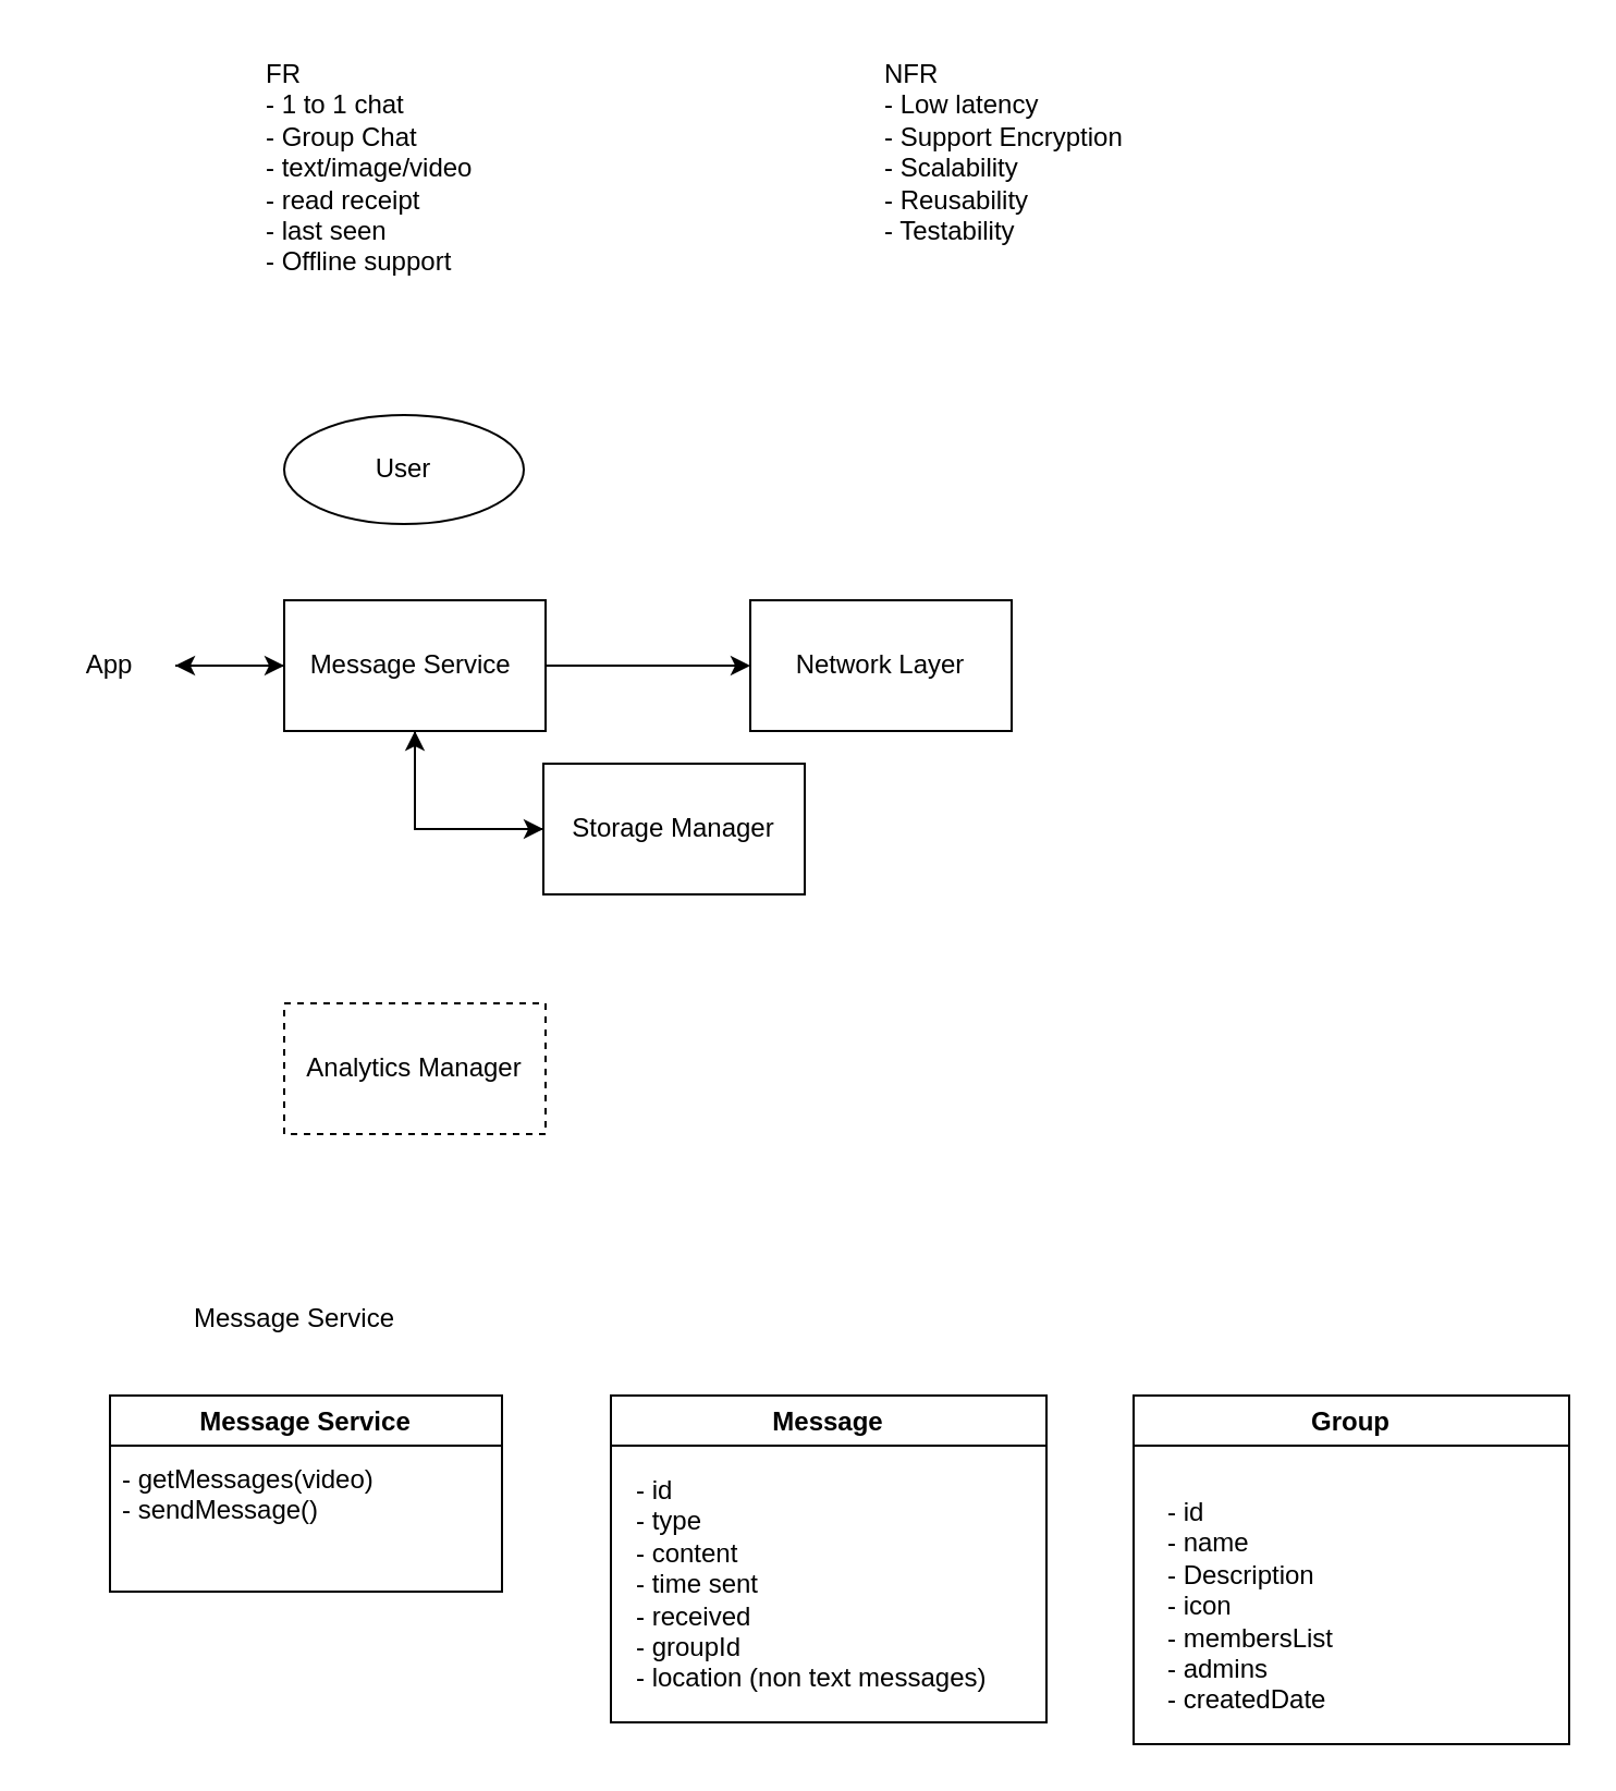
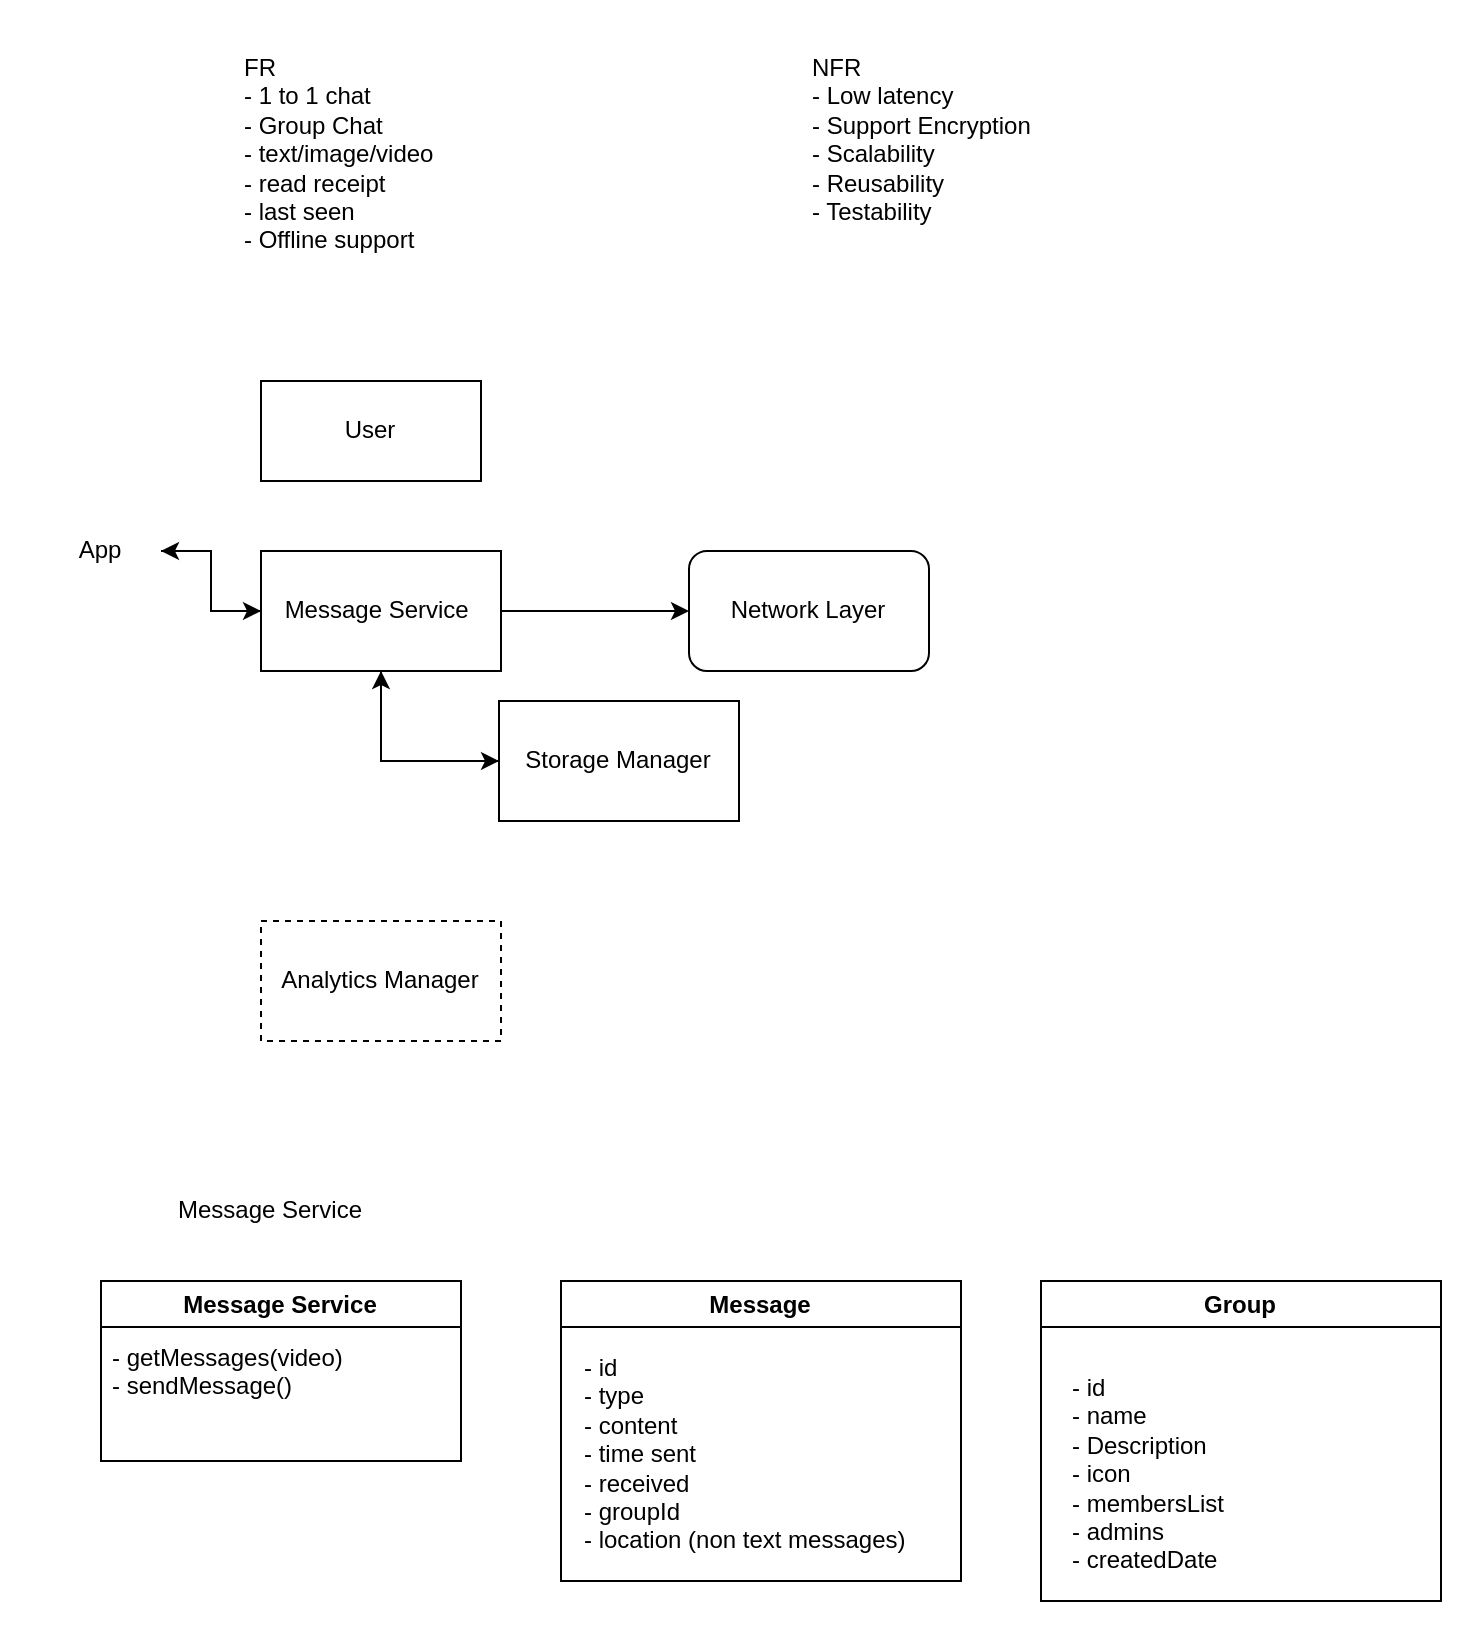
  <mxCell id="0" />
  <mxCell id="1" parent="0" />
  <mxCell id="2" value="FR&lt;br&gt;- 1 to 1 chat&lt;br&gt;- Group Chat&lt;br&gt;- text/image/video&lt;br&gt;- read receipt&lt;br&gt;- last seen&lt;br&gt;- Offline support" style="text;html=1;strokeColor=none;fillColor=none;align=left;verticalAlign=top;whiteSpace=wrap;rounded=0;" vertex="1" parent="1"><mxGeometry x="120" y="20" width="210" height="120" as="geometry" /></mxCell>
  <mxCell id="3" value="NFR&lt;br&gt;- Low latency&lt;br&gt;- Support Encryption&amp;nbsp;&lt;br&gt;- Scalability&amp;nbsp;&lt;br&gt;- Reusability&amp;nbsp;&lt;br&gt;- Testability&amp;nbsp;" style="text;html=1;strokeColor=none;fillColor=none;align=left;verticalAlign=top;whiteSpace=wrap;rounded=0;" vertex="1" parent="1"><mxGeometry x="404" y="20" width="204" height="120" as="geometry" /></mxCell>
- <mxCell id="4" value="User" style="ellipse;whiteSpace=wrap;html=1;" vertex="1" parent="1"><mxGeometry x="130" y="190" width="110" height="50" as="geometry" /></mxCell>
+ <mxCell id="4" value="User" style="rounded=0;whiteSpace=wrap;html=1;" vertex="1" parent="1"><mxGeometry x="130" y="190" width="110" height="50" as="geometry" /></mxCell>
  <mxCell id="5" style="edgeStyle=orthogonalEdgeStyle;rounded=0;orthogonalLoop=1;jettySize=auto;html=1;entryX=1;entryY=0.5;entryDx=0;entryDy=0;" edge="1" parent="1" source="8" target="10"><mxGeometry relative="1" as="geometry" /></mxCell>
  <mxCell id="6" style="edgeStyle=orthogonalEdgeStyle;rounded=0;orthogonalLoop=1;jettySize=auto;html=1;entryX=0;entryY=0.5;entryDx=0;entryDy=0;" edge="1" parent="1" source="8" target="13"><mxGeometry relative="1" as="geometry" /></mxCell>
  <mxCell id="7" style="edgeStyle=orthogonalEdgeStyle;rounded=0;orthogonalLoop=1;jettySize=auto;html=1;entryX=0;entryY=0.5;entryDx=0;entryDy=0;" edge="1" parent="1" source="8" target="11"><mxGeometry relative="1" as="geometry" /></mxCell>
  <mxCell id="8" value="Message Service&amp;nbsp;" style="rounded=0;whiteSpace=wrap;html=1;" vertex="1" parent="1"><mxGeometry x="130" y="275" width="120" height="60" as="geometry" /></mxCell>
  <mxCell id="9" style="edgeStyle=orthogonalEdgeStyle;rounded=0;orthogonalLoop=1;jettySize=auto;html=1;entryX=0;entryY=0.5;entryDx=0;entryDy=0;" edge="1" parent="1" source="10" target="8"><mxGeometry relative="1" as="geometry" /></mxCell>
- <mxCell id="10" value="App" style="text;html=1;strokeColor=none;fillColor=none;align=center;verticalAlign=middle;whiteSpace=wrap;rounded=0;" vertex="1" parent="1"><mxGeometry x="20" y="290" width="60" height="30" as="geometry" /></mxCell>
- <mxCell id="11" value="Network Layer" style="rounded=0;whiteSpace=wrap;html=1;" vertex="1" parent="1"><mxGeometry x="344" y="275" width="120" height="60" as="geometry" /></mxCell>
+ <mxCell id="10" value="App" style="text;html=1;strokeColor=none;fillColor=none;align=center;verticalAlign=middle;whiteSpace=wrap;rounded=0;" vertex="1" parent="1"><mxGeometry x="20" y="260" width="60" height="30" as="geometry" /></mxCell>
+ <mxCell id="11" value="Network Layer" style="whiteSpace=wrap;html=1;rounded=1;" vertex="1" parent="1"><mxGeometry x="344" y="275" width="120" height="60" as="geometry" /></mxCell>
  <mxCell id="12" style="edgeStyle=orthogonalEdgeStyle;rounded=0;orthogonalLoop=1;jettySize=auto;html=1;entryX=0.5;entryY=1;entryDx=0;entryDy=0;" edge="1" parent="1" source="13" target="8"><mxGeometry relative="1" as="geometry"><Array as="points"><mxPoint x="190" y="380" /></Array></mxGeometry></mxCell>
  <mxCell id="13" value="Storage Manager" style="rounded=0;whiteSpace=wrap;html=1;" vertex="1" parent="1"><mxGeometry x="249" y="350" width="120" height="60" as="geometry" /></mxCell>
  <mxCell id="14" value="Analytics Manager" style="rounded=0;whiteSpace=wrap;html=1;dashed=1;" vertex="1" parent="1"><mxGeometry x="130" y="460" width="120" height="60" as="geometry" /></mxCell>
  <mxCell id="15" value="Message Service" style="text;html=1;strokeColor=none;fillColor=none;align=center;verticalAlign=middle;whiteSpace=wrap;rounded=0;" vertex="1" parent="1"><mxGeometry x="70" y="590" width="130" height="30" as="geometry" /></mxCell>
  <mxCell id="16" value="Message Service" style="swimlane;" vertex="1" parent="1"><mxGeometry x="50" y="640" width="180" height="90" as="geometry" /></mxCell>
  <mxCell id="17" value="&lt;span style=&quot;&quot;&gt;- getMessages(video)&lt;br&gt;- sendMessage()&lt;br&gt;&lt;/span&gt;" style="text;html=1;align=left;verticalAlign=top;resizable=0;points=[];autosize=1;strokeColor=none;fillColor=none;" vertex="1" parent="16"><mxGeometry x="4" y="25" width="170" height="40" as="geometry" /></mxCell>
  <mxCell id="18" value="Message" style="swimlane;" vertex="1" parent="1"><mxGeometry x="280" y="640" width="200" height="150" as="geometry" /></mxCell>
  <mxCell id="19" value="- id&lt;br&gt;- type&lt;br&gt;- content&lt;br&gt;- time sent&lt;br&gt;- received&lt;br&gt;- groupId&lt;br&gt;- location (non text messages)" style="text;html=1;align=left;verticalAlign=top;resizable=0;points=[];autosize=1;strokeColor=none;fillColor=none;" vertex="1" parent="18"><mxGeometry x="10" y="30" width="180" height="110" as="geometry" /></mxCell>
  <mxCell id="20" value="Group" style="swimlane;" vertex="1" parent="1"><mxGeometry x="520" y="640" width="200" height="160" as="geometry" /></mxCell>
  <mxCell id="21" value="- id&lt;br&gt;- name&lt;br&gt;- Description&lt;br&gt;- icon&lt;br&gt;- membersList&lt;br&gt;- admins&lt;br&gt;- createdDate" style="text;html=1;align=left;verticalAlign=top;resizable=0;points=[];autosize=1;strokeColor=none;fillColor=none;" vertex="1" parent="20"><mxGeometry x="14" y="40" width="100" height="110" as="geometry" /></mxCell>
